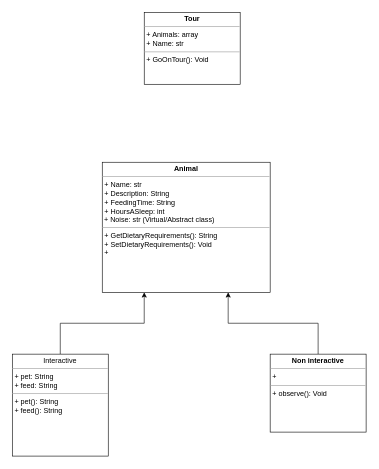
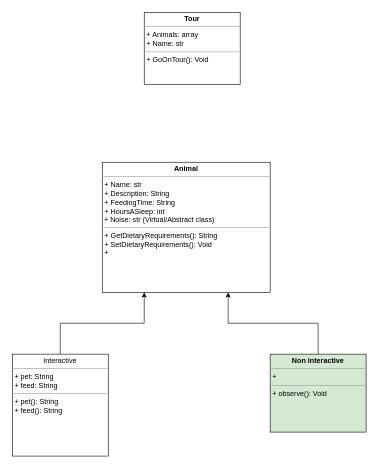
  <mxCell id="0" />
  <mxCell id="1" parent="0" />
  <mxCell id="2" value="&lt;p style=&quot;margin: 0px ; margin-top: 4px ; text-align: center&quot;&gt;&lt;b&gt;Animal&lt;/b&gt;&lt;/p&gt;&lt;hr size=&quot;1&quot;&gt;&lt;p style=&quot;margin: 0px ; margin-left: 4px&quot;&gt;+ Name: str&lt;br&gt;&lt;/p&gt;&lt;p style=&quot;margin: 0px ; margin-left: 4px&quot;&gt;+ Description: String&lt;/p&gt;&lt;p style=&quot;margin: 0px ; margin-left: 4px&quot;&gt;+ FeedingTime: String&lt;/p&gt;&lt;p style=&quot;margin: 0px ; margin-left: 4px&quot;&gt;+ HoursASleep: int&lt;br&gt;&lt;/p&gt;&amp;nbsp;+ Noise: str (Virtual/Abstract class)&lt;br&gt;&lt;hr size=&quot;1&quot;&gt;&lt;p style=&quot;margin: 0px ; margin-left: 4px&quot;&gt;+ GetDietaryRequirements(): String&lt;/p&gt;&lt;p style=&quot;margin: 0px ; margin-left: 4px&quot;&gt;+ SetDietaryRequirements(): Void&lt;/p&gt;&lt;p style=&quot;margin: 0px ; margin-left: 4px&quot;&gt;+ &lt;br&gt;&lt;/p&gt;&lt;p style=&quot;margin: 0px ; margin-left: 4px&quot;&gt;&lt;br&gt;&lt;/p&gt;&lt;p style=&quot;margin: 0px ; margin-left: 4px&quot;&gt;&lt;br&gt;&lt;/p&gt;&lt;p style=&quot;margin: 0px ; margin-left: 4px&quot;&gt;&lt;br&gt;&lt;/p&gt;" style="verticalAlign=top;align=left;overflow=fill;fontSize=12;fontFamily=Helvetica;html=1;" vertex="1" parent="1"><mxGeometry x="170" y="270" width="280" height="217" as="geometry" /></mxCell>
  <mxCell id="3" value="&lt;p style=&quot;margin: 0px ; margin-top: 4px ; text-align: center&quot;&gt;&lt;b&gt;Tour&lt;/b&gt;&lt;/p&gt;&lt;hr size=&quot;1&quot;&gt;&lt;p style=&quot;margin: 0px ; margin-left: 4px&quot;&gt;+ Animals: array&lt;/p&gt;&lt;p style=&quot;margin: 0px ; margin-left: 4px&quot;&gt;+ Name: str&lt;br&gt;&lt;/p&gt;&lt;hr size=&quot;1&quot;&gt;&lt;p style=&quot;margin: 0px ; margin-left: 4px&quot;&gt;+ GoOnTour(): Void&lt;/p&gt;" style="verticalAlign=top;align=left;overflow=fill;fontSize=12;fontFamily=Helvetica;html=1;" vertex="1" parent="1"><mxGeometry x="240" y="20" width="160" height="120" as="geometry" /></mxCell>
  <mxCell id="4" style="edgeStyle=orthogonalEdgeStyle;rounded=0;orthogonalLoop=1;jettySize=auto;html=1;exitX=0.5;exitY=0;exitDx=0;exitDy=0;entryX=0.25;entryY=1;entryDx=0;entryDy=0;" edge="1" parent="1" source="5" target="2"><mxGeometry relative="1" as="geometry" /></mxCell>
  <mxCell id="5" value="&lt;p style=&quot;margin: 0px ; margin-top: 4px ; text-align: center&quot;&gt;Interactive&lt;br&gt;&lt;/p&gt;&lt;hr size=&quot;1&quot;&gt;&lt;p style=&quot;margin: 0px ; margin-left: 4px&quot;&gt;+ pet: String&lt;/p&gt;&lt;p style=&quot;margin: 0px ; margin-left: 4px&quot;&gt;+ feed: String&lt;br&gt;&lt;/p&gt;&lt;hr size=&quot;1&quot;&gt;&lt;p style=&quot;margin: 0px ; margin-left: 4px&quot;&gt;+ pet(): String&lt;/p&gt;&lt;p style=&quot;margin: 0px ; margin-left: 4px&quot;&gt;+ feed(): String&lt;br&gt;&lt;/p&gt;" style="verticalAlign=top;align=left;overflow=fill;fontSize=12;fontFamily=Helvetica;html=1;" vertex="1" parent="1"><mxGeometry x="20" y="590" width="160" height="170" as="geometry" /></mxCell>
  <mxCell id="6" style="edgeStyle=orthogonalEdgeStyle;rounded=0;orthogonalLoop=1;jettySize=auto;html=1;exitX=0.5;exitY=0;exitDx=0;exitDy=0;entryX=0.75;entryY=1;entryDx=0;entryDy=0;" edge="1" parent="1" source="7" target="2"><mxGeometry relative="1" as="geometry" /></mxCell>
- <mxCell id="7" value="&lt;p style=&quot;margin: 0px ; margin-top: 4px ; text-align: center&quot;&gt;&lt;b&gt;Non interactive&lt;br&gt;&lt;/b&gt;&lt;/p&gt;&lt;hr size=&quot;1&quot;&gt;&lt;p style=&quot;margin: 0px ; margin-left: 4px&quot;&gt;+ &lt;br&gt;&lt;/p&gt;&lt;hr size=&quot;1&quot;&gt;&lt;p style=&quot;margin: 0px ; margin-left: 4px&quot;&gt;+ observe(): Void&lt;br&gt;&lt;/p&gt;" style="verticalAlign=top;align=left;overflow=fill;fontSize=12;fontFamily=Helvetica;html=1;" vertex="1" parent="1"><mxGeometry x="450" y="590" width="160" height="130" as="geometry" /></mxCell>
+ <mxCell id="7" value="&lt;p style=&quot;margin: 0px ; margin-top: 4px ; text-align: center&quot;&gt;&lt;b&gt;Non interactive&lt;br&gt;&lt;/b&gt;&lt;/p&gt;&lt;hr size=&quot;1&quot;&gt;&lt;p style=&quot;margin: 0px ; margin-left: 4px&quot;&gt;+ &lt;br&gt;&lt;/p&gt;&lt;hr size=&quot;1&quot;&gt;&lt;p style=&quot;margin: 0px ; margin-left: 4px&quot;&gt;+ observe(): Void&lt;br&gt;&lt;/p&gt;" style="verticalAlign=top;align=left;overflow=fill;fontSize=12;fontFamily=Helvetica;html=1;fillColor=#d5e8d4;" vertex="1" parent="1"><mxGeometry x="450" y="590" width="160" height="130" as="geometry" /></mxCell>
